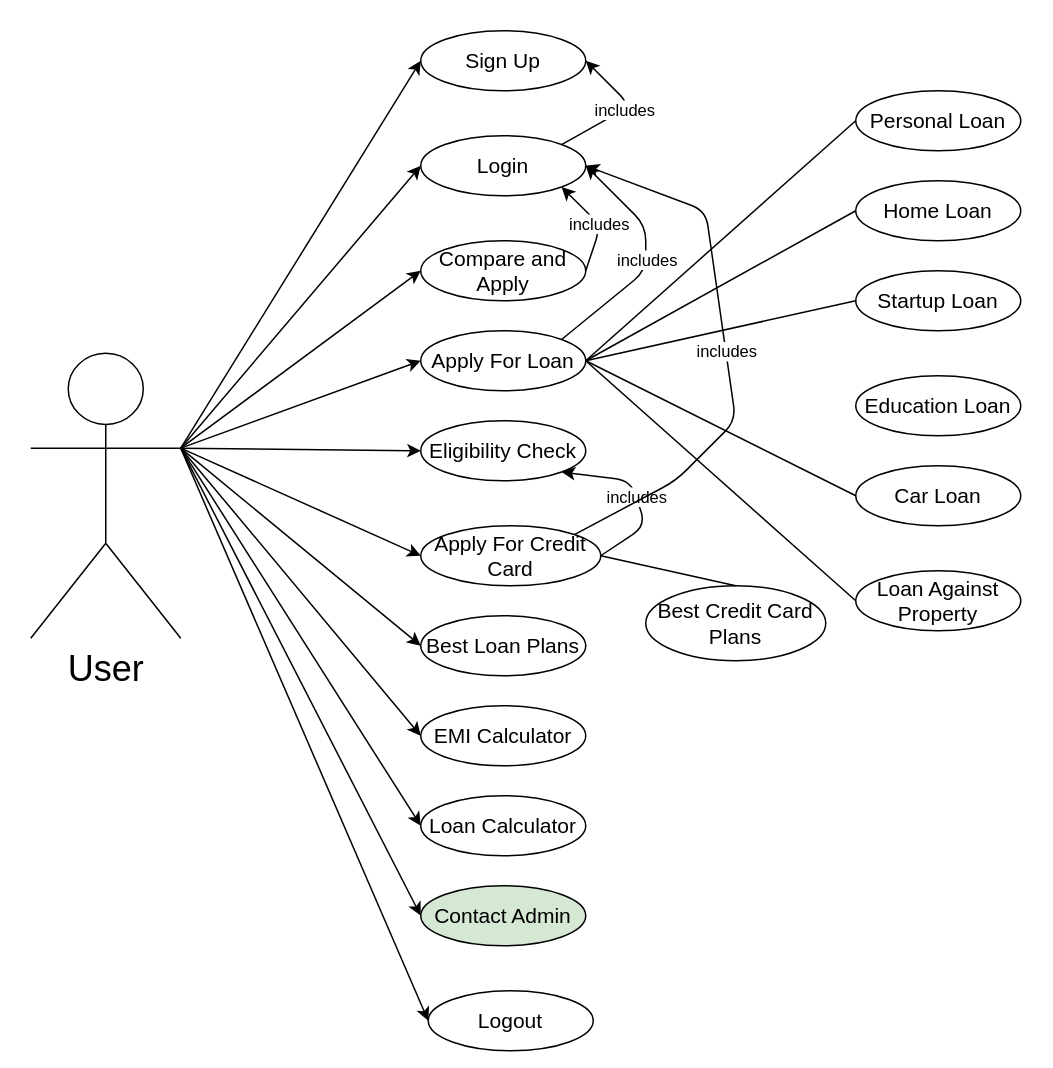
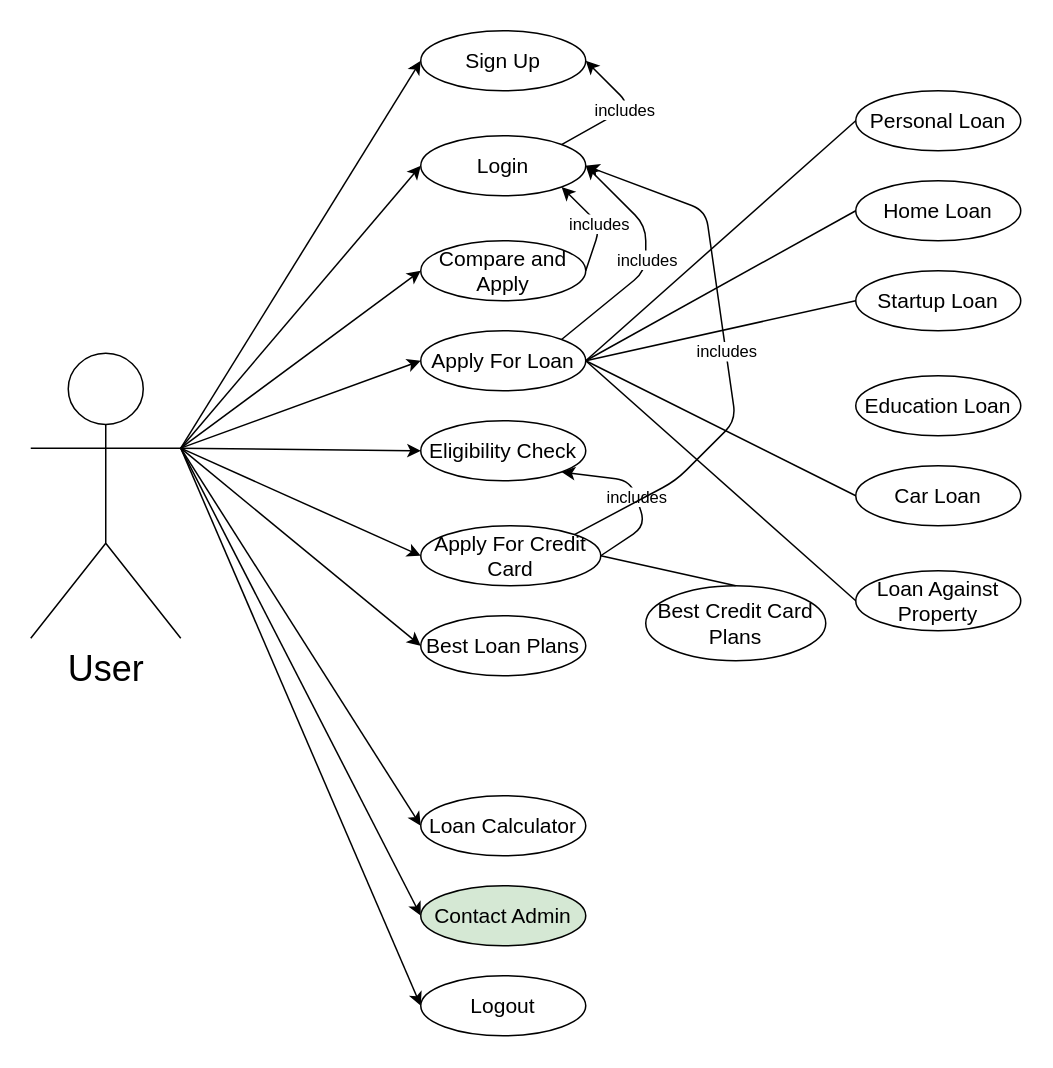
  <mxCell id="0" />
  <mxCell id="1" parent="0" />
  <mxCell id="2" value="" style="endArrow=classic;html=1;exitX=1;exitY=0;exitDx=0;exitDy=0;entryX=1;entryY=0.5;entryDx=0;entryDy=0;" parent="1" source="8" target="5" edge="1"><mxGeometry relative="1" as="geometry"><mxPoint x="321" y="-60" as="sourcePoint" /><mxPoint x="470" y="100" as="targetPoint" /><Array as="points"><mxPoint x="430" y="180" /><mxPoint x="430" y="150" /></Array></mxGeometry></mxCell>
  <mxCell id="3" value="includes" style="edgeLabel;resizable=0;html=1;align=center;verticalAlign=middle;" parent="2" connectable="0" vertex="1"><mxGeometry relative="1" as="geometry" /></mxCell>
  <mxCell id="4" value="&lt;font style=&quot;font-size: 24px&quot;&gt;User&lt;/font&gt;" style="shape=umlActor;verticalLabelPosition=bottom;verticalAlign=top;html=1;outlineConnect=0;" parent="1" vertex="1"><mxGeometry x="20" y="235" width="100" height="190" as="geometry" /></mxCell>
  <mxCell id="5" value="&lt;font style=&quot;font-size: 14px&quot;&gt;Login&lt;/font&gt;" style="ellipse;whiteSpace=wrap;html=1;" parent="1" vertex="1"><mxGeometry x="280" y="90" width="110" height="40" as="geometry" /></mxCell>
  <mxCell id="6" value="&lt;font style=&quot;font-size: 14px&quot;&gt;Compare and Apply&lt;/font&gt;" style="ellipse;whiteSpace=wrap;html=1;" parent="1" vertex="1"><mxGeometry x="280" y="160" width="110" height="40" as="geometry" /></mxCell>
  <mxCell id="7" value="&lt;font style=&quot;font-size: 14px&quot;&gt;Apply For Credit Card&lt;/font&gt;" style="ellipse;whiteSpace=wrap;html=1;" parent="1" vertex="1"><mxGeometry x="280" y="350" width="120" height="40" as="geometry" /></mxCell>
  <mxCell id="8" value="&lt;font style=&quot;font-size: 14px&quot;&gt;Apply For Loan&lt;/font&gt;" style="ellipse;whiteSpace=wrap;html=1;" parent="1" vertex="1"><mxGeometry x="280" y="220" width="110" height="40" as="geometry" /></mxCell>
  <mxCell id="9" value="&lt;font style=&quot;font-size: 14px&quot;&gt;Sign Up&lt;/font&gt;" style="ellipse;whiteSpace=wrap;html=1;" parent="1" vertex="1"><mxGeometry x="280" y="20" width="110" height="40" as="geometry" /></mxCell>
- <mxCell id="10" value="&lt;font style=&quot;font-size: 14px&quot;&gt;Logout&lt;/font&gt;" style="ellipse;whiteSpace=wrap;html=1;" parent="1" vertex="1"><mxGeometry x="285" y="660" width="110" height="40" as="geometry" /></mxCell>
+ <mxCell id="10" value="&lt;font style=&quot;font-size: 14px&quot;&gt;Logout&lt;/font&gt;" style="ellipse;whiteSpace=wrap;html=1;" parent="1" vertex="1"><mxGeometry x="280" y="650" width="110" height="40" as="geometry" /></mxCell>
  <mxCell id="11" value="&lt;font style=&quot;font-size: 14px&quot;&gt;Eligibility Check&lt;/font&gt;" style="ellipse;whiteSpace=wrap;html=1;" parent="1" vertex="1"><mxGeometry x="280" y="280" width="110" height="40" as="geometry" /></mxCell>
  <mxCell id="12" value="&lt;font style=&quot;font-size: 14px&quot;&gt;Best Credit Card Plans&lt;/font&gt;" style="ellipse;whiteSpace=wrap;html=1;" parent="1" vertex="1"><mxGeometry x="430" y="390" width="120" height="50" as="geometry" /></mxCell>
  <mxCell id="13" value="&lt;font style=&quot;font-size: 14px&quot;&gt;Best Loan Plans&lt;/font&gt;" style="ellipse;whiteSpace=wrap;html=1;" parent="1" vertex="1"><mxGeometry x="280" y="410" width="110" height="40" as="geometry" /></mxCell>
  <mxCell id="14" value="&lt;font style=&quot;font-size: 14px&quot;&gt;Home Loan&lt;/font&gt;" style="ellipse;whiteSpace=wrap;html=1;" parent="1" vertex="1"><mxGeometry x="570" y="120" width="110" height="40" as="geometry" /></mxCell>
  <mxCell id="15" value="&lt;font style=&quot;font-size: 14px&quot;&gt;Startup Loan&lt;/font&gt;" style="ellipse;whiteSpace=wrap;html=1;" parent="1" vertex="1"><mxGeometry x="570" y="180" width="110" height="40" as="geometry" /></mxCell>
  <mxCell id="16" value="&lt;font style=&quot;font-size: 14px&quot;&gt;Education Loan&lt;/font&gt;" style="ellipse;whiteSpace=wrap;html=1;" parent="1" vertex="1"><mxGeometry x="570" y="250" width="110" height="40" as="geometry" /></mxCell>
  <mxCell id="17" value="&lt;font style=&quot;font-size: 14px&quot;&gt;Car Loan&lt;/font&gt;" style="ellipse;whiteSpace=wrap;html=1;" parent="1" vertex="1"><mxGeometry x="570" y="310" width="110" height="40" as="geometry" /></mxCell>
  <mxCell id="18" value="&lt;font style=&quot;font-size: 14px&quot;&gt;Loan Against Property&lt;/font&gt;" style="ellipse;whiteSpace=wrap;html=1;" parent="1" vertex="1"><mxGeometry x="570" y="380" width="110" height="40" as="geometry" /></mxCell>
  <mxCell id="19" value="&lt;font style=&quot;font-size: 14px&quot;&gt;Personal Loan&lt;/font&gt;" style="ellipse;whiteSpace=wrap;html=1;" parent="1" vertex="1"><mxGeometry x="570" y="60" width="110" height="40" as="geometry" /></mxCell>
  <mxCell id="20" value="" style="endArrow=classic;html=1;exitX=1;exitY=0.333;exitDx=0;exitDy=0;exitPerimeter=0;entryX=0;entryY=0.5;entryDx=0;entryDy=0;" parent="1" source="4" target="9" edge="1"><mxGeometry width="50" height="50" relative="1" as="geometry"><mxPoint x="130" y="140" as="sourcePoint" /><mxPoint x="280" y="70" as="targetPoint" /></mxGeometry></mxCell>
  <mxCell id="21" value="" style="endArrow=classic;html=1;exitX=1;exitY=0.333;exitDx=0;exitDy=0;exitPerimeter=0;entryX=0;entryY=0.5;entryDx=0;entryDy=0;" parent="1" source="4" target="5" edge="1"><mxGeometry width="50" height="50" relative="1" as="geometry"><mxPoint x="110" y="210" as="sourcePoint" /><mxPoint x="270" y="140" as="targetPoint" /></mxGeometry></mxCell>
  <mxCell id="22" value="" style="endArrow=classic;html=1;entryX=0;entryY=0.5;entryDx=0;entryDy=0;exitX=1;exitY=0.333;exitDx=0;exitDy=0;exitPerimeter=0;" parent="1" source="4" target="6" edge="1"><mxGeometry width="50" height="50" relative="1" as="geometry"><mxPoint x="130" y="140" as="sourcePoint" /><mxPoint x="280" y="195" as="targetPoint" /></mxGeometry></mxCell>
  <mxCell id="23" value="" style="endArrow=classic;html=1;entryX=0;entryY=0.5;entryDx=0;entryDy=0;exitX=1;exitY=0.333;exitDx=0;exitDy=0;exitPerimeter=0;" parent="1" source="4" target="8" edge="1"><mxGeometry width="50" height="50" relative="1" as="geometry"><mxPoint x="120" y="140" as="sourcePoint" /><mxPoint x="280" y="255" as="targetPoint" /></mxGeometry></mxCell>
  <mxCell id="24" value="" style="endArrow=classic;html=1;entryX=0;entryY=0.5;entryDx=0;entryDy=0;exitX=1;exitY=0.333;exitDx=0;exitDy=0;exitPerimeter=0;" parent="1" source="4" target="11" edge="1"><mxGeometry width="50" height="50" relative="1" as="geometry"><mxPoint x="120" y="195" as="sourcePoint" /><mxPoint x="280" y="305" as="targetPoint" /></mxGeometry></mxCell>
  <mxCell id="25" value="" style="endArrow=classic;html=1;entryX=0;entryY=0.5;entryDx=0;entryDy=0;exitX=1;exitY=0.333;exitDx=0;exitDy=0;exitPerimeter=0;" parent="1" source="4" target="7" edge="1"><mxGeometry width="50" height="50" relative="1" as="geometry"><mxPoint x="90" y="280" as="sourcePoint" /><mxPoint x="260" y="400" as="targetPoint" /></mxGeometry></mxCell>
  <mxCell id="26" value="" style="endArrow=classic;html=1;exitX=1;exitY=0.333;exitDx=0;exitDy=0;exitPerimeter=0;entryX=0;entryY=0.5;entryDx=0;entryDy=0;" parent="1" source="4" target="13" edge="1"><mxGeometry width="50" height="50" relative="1" as="geometry"><mxPoint x="70" y="270" as="sourcePoint" /><mxPoint x="280" y="410" as="targetPoint" /></mxGeometry></mxCell>
  <mxCell id="27" value="" style="endArrow=classic;html=1;exitX=1;exitY=0.333;exitDx=0;exitDy=0;exitPerimeter=0;entryX=0;entryY=0.5;entryDx=0;entryDy=0;" parent="1" source="4" target="10" edge="1"><mxGeometry width="50" height="50" relative="1" as="geometry"><mxPoint x="70" y="260" as="sourcePoint" /><mxPoint x="240" y="480" as="targetPoint" /></mxGeometry></mxCell>
  <mxCell id="28" value="" style="endArrow=none;html=1;entryX=0;entryY=0.5;entryDx=0;entryDy=0;exitX=1;exitY=0.5;exitDx=0;exitDy=0;" parent="1" source="8" target="14" edge="1"><mxGeometry width="50" height="50" relative="1" as="geometry"><mxPoint x="400" y="240" as="sourcePoint" /><mxPoint x="450" y="190" as="targetPoint" /></mxGeometry></mxCell>
  <mxCell id="29" value="" style="endArrow=none;html=1;entryX=0;entryY=0.5;entryDx=0;entryDy=0;exitX=1;exitY=0.5;exitDx=0;exitDy=0;" parent="1" source="8" target="15" edge="1"><mxGeometry width="50" height="50" relative="1" as="geometry"><mxPoint x="390" y="300" as="sourcePoint" /><mxPoint x="480" y="240" as="targetPoint" /></mxGeometry></mxCell>
  <mxCell id="30" value="" style="endArrow=none;html=1;entryX=0;entryY=0.5;entryDx=0;entryDy=0;exitX=1;exitY=0.5;exitDx=0;exitDy=0;" parent="1" source="8" target="17" edge="1"><mxGeometry width="50" height="50" relative="1" as="geometry"><mxPoint x="420" y="270" as="sourcePoint" /><mxPoint x="510" y="210" as="targetPoint" /></mxGeometry></mxCell>
  <mxCell id="31" value="" style="endArrow=none;html=1;entryX=0;entryY=0.5;entryDx=0;entryDy=0;exitX=1;exitY=0.5;exitDx=0;exitDy=0;" parent="1" source="8" target="18" edge="1"><mxGeometry width="50" height="50" relative="1" as="geometry"><mxPoint x="391" y="280" as="sourcePoint" /><mxPoint x="480" y="420" as="targetPoint" /></mxGeometry></mxCell>
  <mxCell id="32" value="" style="endArrow=none;html=1;entryX=0;entryY=0.5;entryDx=0;entryDy=0;exitX=1;exitY=0.5;exitDx=0;exitDy=0;" parent="1" source="8" target="19" edge="1"><mxGeometry width="50" height="50" relative="1" as="geometry"><mxPoint x="400" y="210" as="sourcePoint" /><mxPoint x="490" y="150" as="targetPoint" /></mxGeometry></mxCell>
  <mxCell id="33" value="" style="endArrow=none;html=1;entryX=0.5;entryY=0;entryDx=0;entryDy=0;exitX=1;exitY=0.5;exitDx=0;exitDy=0;" parent="1" source="7" target="12" edge="1"><mxGeometry width="50" height="50" relative="1" as="geometry"><mxPoint x="400" y="390" as="sourcePoint" /><mxPoint x="450" y="340" as="targetPoint" /></mxGeometry></mxCell>
  <mxCell id="34" value="&lt;font style=&quot;font-size: 14px&quot;&gt;Loan Calculator&lt;/font&gt;" style="ellipse;whiteSpace=wrap;html=1;" parent="1" vertex="1"><mxGeometry x="280" y="530" width="110" height="40" as="geometry" /></mxCell>
- <mxCell id="35" value="&lt;font style=&quot;font-size: 14px&quot;&gt;EMI Calculator&lt;/font&gt;" style="ellipse;whiteSpace=wrap;html=1;" parent="1" vertex="1"><mxGeometry x="280" y="470" width="110" height="40" as="geometry" /></mxCell>
  <mxCell id="36" value="" style="endArrow=classic;html=1;entryX=0;entryY=0.5;entryDx=0;entryDy=0;exitX=1;exitY=0.333;exitDx=0;exitDy=0;exitPerimeter=0;" parent="1" source="4" target="34" edge="1"><mxGeometry width="50" height="50" relative="1" as="geometry"><mxPoint x="100" y="240" as="sourcePoint" /><mxPoint x="290" y="600" as="targetPoint" /></mxGeometry></mxCell>
- <mxCell id="37" value="" style="endArrow=classic;html=1;exitX=1;exitY=0.333;exitDx=0;exitDy=0;exitPerimeter=0;entryX=0;entryY=0.5;entryDx=0;entryDy=0;" parent="1" source="4" target="35" edge="1"><mxGeometry width="50" height="50" relative="1" as="geometry"><mxPoint x="120" y="260" as="sourcePoint" /><mxPoint x="300" y="610" as="targetPoint" /></mxGeometry></mxCell>
  <mxCell id="38" value="" style="endArrow=classic;html=1;exitX=1;exitY=0;exitDx=0;exitDy=0;entryX=1;entryY=0.5;entryDx=0;entryDy=0;" parent="1" source="5" target="9" edge="1"><mxGeometry relative="1" as="geometry"><mxPoint x="410" y="100" as="sourcePoint" /><mxPoint x="500" y="-26" as="targetPoint" /><Array as="points"><mxPoint x="420" y="70" /></Array></mxGeometry></mxCell>
  <mxCell id="39" value="includes" style="edgeLabel;resizable=0;html=1;align=center;verticalAlign=middle;" parent="38" connectable="0" vertex="1"><mxGeometry relative="1" as="geometry" /></mxCell>
  <mxCell id="40" value="" style="endArrow=classic;html=1;exitX=1;exitY=0.5;exitDx=0;exitDy=0;entryX=1;entryY=1;entryDx=0;entryDy=0;" parent="1" source="6" target="5" edge="1"><mxGeometry relative="1" as="geometry"><mxPoint x="389.995" y="175.744" as="sourcePoint" /><mxPoint x="406.42" y="120" as="targetPoint" /><Array as="points"><mxPoint x="400" y="150" /></Array></mxGeometry></mxCell>
  <mxCell id="41" value="includes" style="edgeLabel;resizable=0;html=1;align=center;verticalAlign=middle;" parent="40" connectable="0" vertex="1"><mxGeometry relative="1" as="geometry" /></mxCell>
  <mxCell id="42" value="" style="endArrow=classic;html=1;exitX=1;exitY=0.5;exitDx=0;exitDy=0;entryX=1;entryY=1;entryDx=0;entryDy=0;" parent="1" source="7" target="11" edge="1"><mxGeometry relative="1" as="geometry"><mxPoint x="410" y="410" as="sourcePoint" /><mxPoint x="430" y="310" as="targetPoint" /><Array as="points"><mxPoint x="430" y="350" /><mxPoint x="420" y="320" /></Array></mxGeometry></mxCell>
  <mxCell id="43" value="includes" style="edgeLabel;resizable=0;html=1;align=center;verticalAlign=middle;" parent="42" connectable="0" vertex="1"><mxGeometry relative="1" as="geometry" /></mxCell>
  <mxCell id="44" value="" style="endArrow=classic;html=1;exitX=1;exitY=0;exitDx=0;exitDy=0;entryX=1;entryY=0.5;entryDx=0;entryDy=0;" parent="1" source="7" target="5" edge="1"><mxGeometry relative="1" as="geometry"><mxPoint x="383.575" y="384.256" as="sourcePoint" /><mxPoint x="420" y="100" as="targetPoint" /><Array as="points"><mxPoint x="450" y="320" /><mxPoint x="490" y="280" /><mxPoint x="480" y="210" /><mxPoint x="470" y="140" /></Array></mxGeometry></mxCell>
  <mxCell id="45" value="includes" style="edgeLabel;resizable=0;html=1;align=center;verticalAlign=middle;" parent="44" connectable="0" vertex="1"><mxGeometry relative="1" as="geometry" /></mxCell>
  <mxCell id="46" value="&lt;font style=&quot;font-size: 14px&quot;&gt;Contact Admin&lt;/font&gt;" style="ellipse;whiteSpace=wrap;html=1;fillColor=#d5e8d4;" vertex="1" parent="1"><mxGeometry x="280" y="590" width="110" height="40" as="geometry" /></mxCell>
  <mxCell id="47" value="" style="endArrow=classic;html=1;exitX=1;exitY=0.333;exitDx=0;exitDy=0;exitPerimeter=0;entryX=0;entryY=0.5;entryDx=0;entryDy=0;" edge="1" parent="1" source="4" target="46"><mxGeometry width="50" height="50" relative="1" as="geometry"><mxPoint x="130" y="308.333" as="sourcePoint" /><mxPoint x="290" y="680" as="targetPoint" /></mxGeometry></mxCell>
